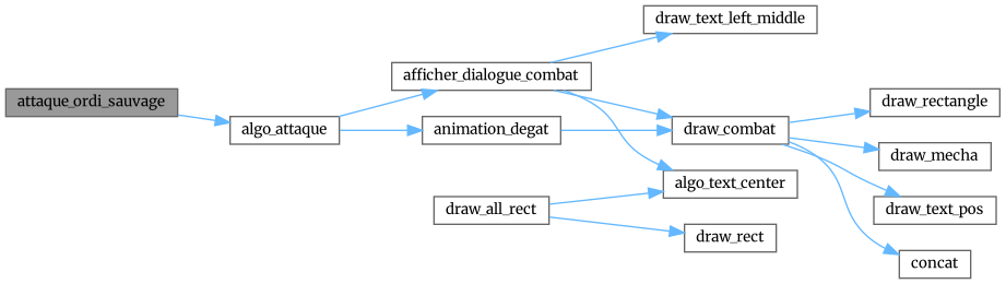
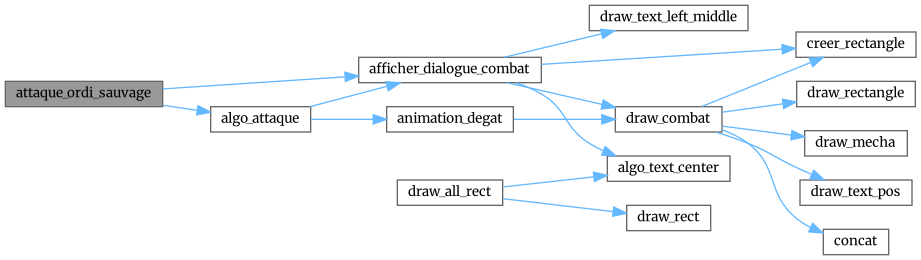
  digraph {
    fontname=Merriweather
    rankdir=LR
    node [color=grey40 fillcolor=white fontname=Merriweather fontsize=10 shape=box style=filled]
    edge [color=steelblue1 fontname=Merriweather fontsize=10 labelfontname=Helvetica labelfontsize=10 style=solid]
    n1 [color=gray40 fillcolor=grey60 fontcolor=black height=0.2 label=attaque_ordi_sauvage width=0.4]
    n2 [height=0.2 label=afficher_dialogue_combat width=0.4]
    n3 [height=0.2 label=algo_attaque width=0.4]
+   n4 [height=0.2 label=creer_rectangle width=0.4]
    n5 [height=0.2 label=draw_combat width=0.4]
    n6 [height=0.2 label=algo_text_center width=0.4]
    n7 [height=0.2 label=draw_text_left_middle width=0.4]
    n8 [height=0.2 label=animation_degat width=0.4]
    n9 [height=0.2 label=concat width=0.4]
    n10 [height=0.2 label=draw_rectangle width=0.4]
    n11 [height=0.2 label=draw_mecha width=0.4]
    n12 [height=0.2 label=draw_text_pos width=0.4]
    n13 [height=0.2 label=draw_rect width=0.4]
    n14 [height=0.2 label=draw_all_rect width=0.4]
+   n1 -> n2
    n1 -> n3
+   n2 -> n4
    n2 -> n5
    n2 -> n6
    n2 -> n7
    n3 -> n2
    n3 -> n8
+   n5 -> n4
    n5 -> n9
    n5 -> n10
    n5 -> n11
    n5 -> n12
    n8 -> n5
    n14 -> n6
    n14 -> n13
  }
